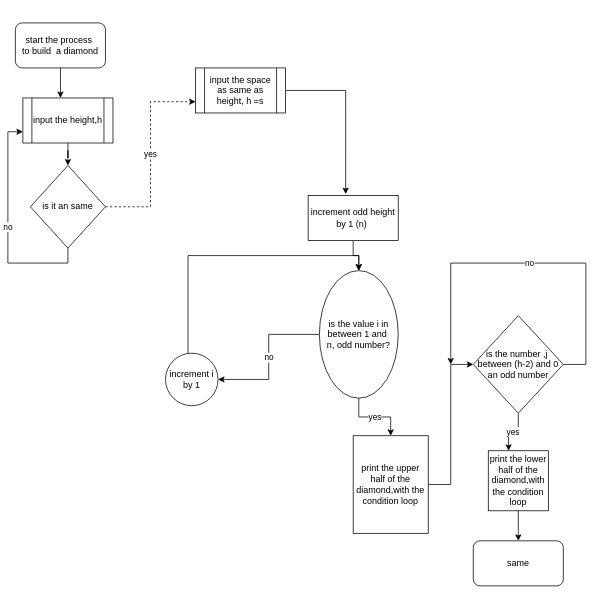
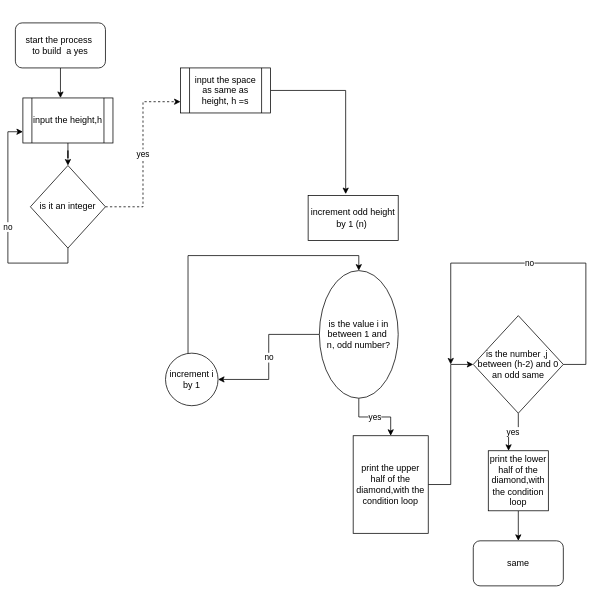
  <mxCell id="0" />
  <mxCell id="1" parent="0" />
  <mxCell id="2" value="yes" style="edgeStyle=orthogonalEdgeStyle;rounded=0;orthogonalLoop=1;jettySize=auto;html=1;entryX=0;entryY=0.75;entryDx=0;entryDy=0;dashed=1;" edge="1" parent="1" source="4" target="11"><mxGeometry relative="1" as="geometry" /></mxCell>
  <mxCell id="3" value="no" style="edgeStyle=orthogonalEdgeStyle;rounded=0;orthogonalLoop=1;jettySize=auto;html=1;exitX=0.5;exitY=1;exitDx=0;exitDy=0;entryX=0;entryY=0.75;entryDx=0;entryDy=0;" edge="1" parent="1" source="4" target="9"><mxGeometry relative="1" as="geometry" /></mxCell>
- <mxCell id="4" value="is it an same" style="rhombus;whiteSpace=wrap;html=1;" vertex="1" parent="1"><mxGeometry x="40" y="220" width="100" height="110" as="geometry" /></mxCell>
+ <mxCell id="4" value="is it an integer" style="rhombus;whiteSpace=wrap;html=1;" vertex="1" parent="1"><mxGeometry x="40" y="220" width="100" height="110" as="geometry" /></mxCell>
  <mxCell id="5" style="edgeStyle=orthogonalEdgeStyle;rounded=0;orthogonalLoop=1;jettySize=auto;html=1;exitX=0.5;exitY=1;exitDx=0;exitDy=0;" edge="1" parent="1"><mxGeometry relative="1" as="geometry"><mxPoint x="20" y="20" as="sourcePoint" /><mxPoint x="20" y="20" as="targetPoint" /></mxGeometry></mxCell>
  <mxCell id="6" style="edgeStyle=orthogonalEdgeStyle;rounded=0;orthogonalLoop=1;jettySize=auto;html=1;entryX=0.417;entryY=0;entryDx=0;entryDy=0;entryPerimeter=0;" edge="1" parent="1" source="7" target="9"><mxGeometry relative="1" as="geometry" /></mxCell>
- <mxCell id="7" value="start the process&amp;nbsp;&lt;br&gt;to build&amp;nbsp; a diamond" style="rounded=1;whiteSpace=wrap;html=1;" vertex="1" parent="1"><mxGeometry x="20" y="30" width="120" height="60" as="geometry" /></mxCell>
+ <mxCell id="7" value="start the process&amp;nbsp;&lt;br&gt;to build&amp;nbsp; a yes" style="rounded=1;whiteSpace=wrap;html=1;" vertex="1" parent="1"><mxGeometry x="20" y="30" width="120" height="60" as="geometry" /></mxCell>
  <mxCell id="8" value="" style="edgeStyle=orthogonalEdgeStyle;rounded=0;orthogonalLoop=1;jettySize=auto;html=1;" edge="1" parent="1" source="9" target="4"><mxGeometry relative="1" as="geometry" /></mxCell>
  <mxCell id="9" value="input the height,h" style="shape=process;whiteSpace=wrap;html=1;backgroundOutline=1;" vertex="1" parent="1"><mxGeometry x="30" y="130" width="120" height="60" as="geometry" /></mxCell>
  <mxCell id="10" style="edgeStyle=orthogonalEdgeStyle;rounded=0;orthogonalLoop=1;jettySize=auto;html=1;entryX=0.417;entryY=-0.033;entryDx=0;entryDy=0;entryPerimeter=0;" edge="1" parent="1" source="11" target="13"><mxGeometry relative="1" as="geometry" /></mxCell>
- <mxCell id="11" value="input the space as same as height, h =s" style="shape=process;whiteSpace=wrap;html=1;backgroundOutline=1;" vertex="1" parent="1"><mxGeometry x="260" y="90" width="120" height="60" as="geometry" /></mxCell>
- <mxCell id="12" value="" style="edgeStyle=orthogonalEdgeStyle;rounded=0;orthogonalLoop=1;jettySize=auto;html=1;" edge="1" parent="1" source="13" target="16"><mxGeometry relative="1" as="geometry" /></mxCell>
+ <mxCell id="11" value="input the space as same as height, h =s" style="shape=process;whiteSpace=wrap;html=1;backgroundOutline=1;" vertex="1" parent="1"><mxGeometry x="240" y="90" width="120" height="60" as="geometry" /></mxCell>
  <mxCell id="13" value="increment odd height by 1 (n)&amp;nbsp;" style="rounded=0;whiteSpace=wrap;html=1;" vertex="1" parent="1"><mxGeometry x="410" y="260" width="120" height="60" as="geometry" /></mxCell>
  <mxCell id="14" value="yes" style="edgeStyle=orthogonalEdgeStyle;rounded=0;orthogonalLoop=1;jettySize=auto;html=1;" edge="1" parent="1" source="16" target="18"><mxGeometry relative="1" as="geometry" /></mxCell>
  <mxCell id="15" value="no" style="edgeStyle=orthogonalEdgeStyle;rounded=0;orthogonalLoop=1;jettySize=auto;html=1;entryX=1;entryY=0.5;entryDx=0;entryDy=0;" edge="1" parent="1" source="16" target="26"><mxGeometry relative="1" as="geometry" /></mxCell>
  <mxCell id="16" value="is the value i in between 1 and&amp;nbsp;&lt;br&gt;n, odd number?" style="ellipse;whiteSpace=wrap;html=1;" vertex="1" parent="1"><mxGeometry x="425" y="360" width="105" height="170" as="geometry" /></mxCell>
  <mxCell id="17" style="edgeStyle=orthogonalEdgeStyle;rounded=0;orthogonalLoop=1;jettySize=auto;html=1;entryX=0;entryY=0.5;entryDx=0;entryDy=0;" edge="1" parent="1" source="18" target="21"><mxGeometry relative="1" as="geometry" /></mxCell>
  <mxCell id="18" value="print the upper half of the diamond,with the condition loop" style="rounded=0;whiteSpace=wrap;html=1;" vertex="1" parent="1"><mxGeometry x="470" y="580" width="100" height="130" as="geometry" /></mxCell>
  <mxCell id="19" value="yes" style="edgeStyle=orthogonalEdgeStyle;rounded=0;orthogonalLoop=1;jettySize=auto;html=1;entryX=0.338;entryY=0;entryDx=0;entryDy=0;entryPerimeter=0;" edge="1" parent="1" source="21" target="23"><mxGeometry relative="1" as="geometry" /></mxCell>
  <mxCell id="20" value="no" style="edgeStyle=orthogonalEdgeStyle;rounded=0;orthogonalLoop=1;jettySize=auto;html=1;" edge="1" parent="1" source="21"><mxGeometry relative="1" as="geometry"><mxPoint x="600" y="485" as="targetPoint" /><Array as="points"><mxPoint x="780" y="485" /><mxPoint x="780" y="350" /><mxPoint x="600" y="350" /></Array></mxGeometry></mxCell>
- <mxCell id="21" value="is the number ,j&amp;nbsp;&lt;br&gt;between (h-2) and 0&lt;br&gt;an odd number" style="rhombus;whiteSpace=wrap;html=1;" vertex="1" parent="1"><mxGeometry x="630" y="420" width="120" height="130" as="geometry" /></mxCell>
+ <mxCell id="21" value="is the number ,j&amp;nbsp;&lt;br&gt;between (h-2) and 0&lt;br&gt;an odd same" style="rhombus;whiteSpace=wrap;html=1;" vertex="1" parent="1"><mxGeometry x="630" y="420" width="120" height="130" as="geometry" /></mxCell>
  <mxCell id="22" style="edgeStyle=orthogonalEdgeStyle;rounded=0;orthogonalLoop=1;jettySize=auto;html=1;" edge="1" parent="1" source="23" target="24"><mxGeometry relative="1" as="geometry" /></mxCell>
  <mxCell id="23" value="print the lower half of the diamond,with the condition loop" style="whiteSpace=wrap;html=1;aspect=fixed;" vertex="1" parent="1"><mxGeometry x="650" y="600" width="80" height="80" as="geometry" /></mxCell>
  <mxCell id="24" value="same" style="rounded=1;whiteSpace=wrap;html=1;" vertex="1" parent="1"><mxGeometry x="630" y="720" width="120" height="60" as="geometry" /></mxCell>
  <mxCell id="25" style="edgeStyle=orthogonalEdgeStyle;rounded=0;orthogonalLoop=1;jettySize=auto;html=1;entryX=0.5;entryY=0;entryDx=0;entryDy=0;" edge="1" parent="1" source="26" target="16"><mxGeometry relative="1" as="geometry"><Array as="points"><mxPoint x="250" y="340" /><mxPoint x="478" y="340" /></Array></mxGeometry></mxCell>
  <mxCell id="26" value="increment i by 1" style="ellipse;whiteSpace=wrap;html=1;aspect=fixed;" vertex="1" parent="1"><mxGeometry x="220" y="470" width="70" height="70" as="geometry" /></mxCell>
